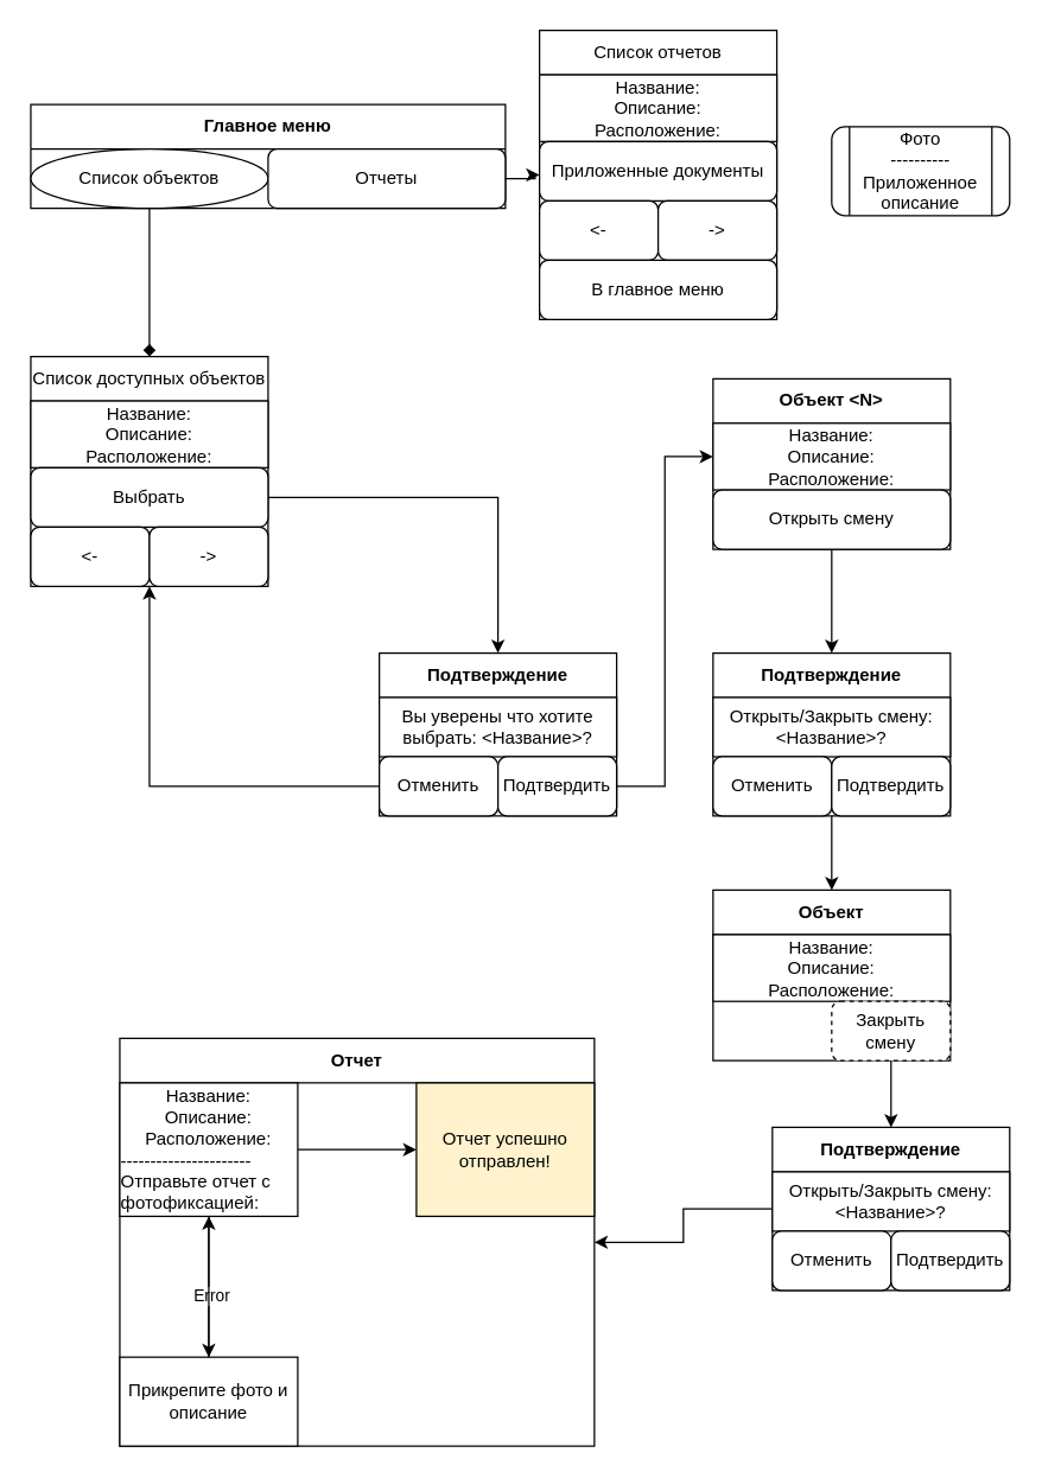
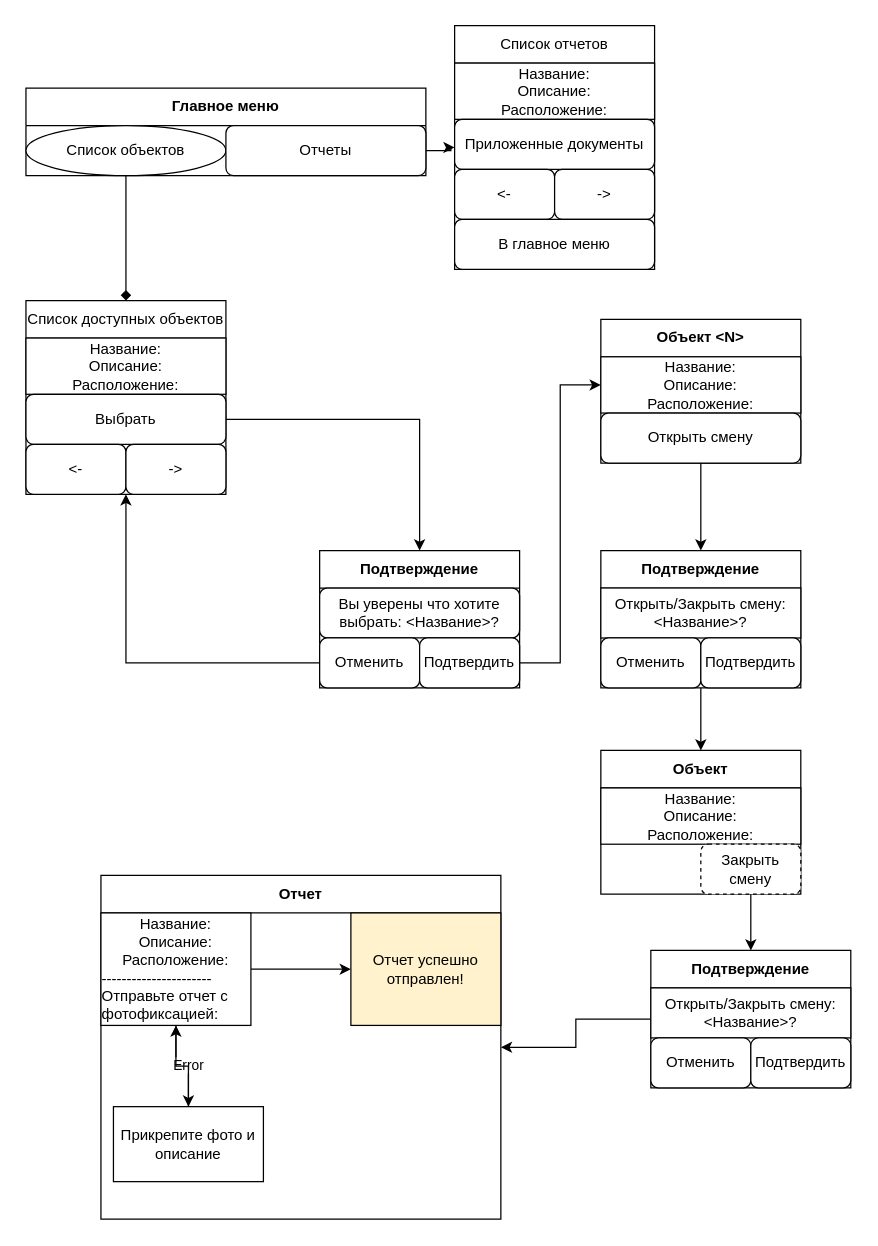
  <mxCell id="0" />
  <mxCell id="1" parent="0" />
  <mxCell id="2" value="Главное меню" style="swimlane;whiteSpace=wrap;html=1;startSize=30;" parent="1" vertex="1"><mxGeometry y="70" width="320" height="70" as="geometry" x="20"><mxRectangle x="30" y="80" width="120" height="30" as="alternateBounds" /></mxGeometry></mxCell>
  <mxCell id="3" value="Список объектов" style="ellipse;whiteSpace=wrap;html=1;" parent="2" vertex="1"><mxGeometry y="30" width="160" height="40" as="geometry" /></mxCell>
  <mxCell id="4" value="Отчеты&lt;span style=&quot;color: rgba(0, 0, 0, 0); font-family: monospace; font-size: 0px; text-align: start; text-wrap: nowrap;&quot;&gt;%3CmxGraphModel%3E%3Croot%3E%3CmxCell%20id%3D%220%22%2F%3E%3CmxCell%20id%3D%221%22%20parent%3D%220%22%2F%3E%3CmxCell%20id%3D%222%22%20value%3D%22%22%20style%3D%22endArrow%3Dnone%3Bhtml%3D1%3Brounded%3D0%3BexitX%3D0%3BexitY%3D0.75%3BexitDx%3D0%3BexitDy%3D0%3BentryX%3D1%3BentryY%3D0.75%3BentryDx%3D0%3BentryDy%3D0%3B%22%20edge%3D%221%22%20parent%3D%221%22%3E%3CmxGeometry%20width%3D%2250%22%20height%3D%2250%22%20relative%3D%221%22%20as%3D%22geometry%22%3E%3CmxPoint%20x%3D%22200%22%20y%3D%22540%22%20as%3D%22sourcePoint%22%2F%3E%3CmxPoint%20x%3D%22490%22%20y%3D%22540%22%20as%3D%22targetPoint%22%2F%3E%3C%2FmxGeometry%3E%3C%2FmxCell%3E%3C%2Froot%3E%3C%2FmxGraphModel%3E&lt;/span&gt;" style="rounded=1;whiteSpace=wrap;html=1;" parent="2" vertex="1"><mxGeometry x="160" y="30" width="160" height="40" as="geometry" /></mxCell>
  <mxCell id="5" value="Список доступных объектов" style="swimlane;fontStyle=0;childLayout=stackLayout;horizontal=1;startSize=30;horizontalStack=0;resizeParent=1;resizeParentMax=0;resizeLast=0;collapsible=1;marginBottom=0;whiteSpace=wrap;html=1;" parent="1" vertex="1"><mxGeometry y="240" width="160" height="155" as="geometry" x="20" /></mxCell>
  <mxCell id="6" value="Название:&lt;div&gt;Описание:&lt;/div&gt;&lt;div&gt;Расположение:&lt;/div&gt;" style="rounded=0;whiteSpace=wrap;html=1;" parent="5" vertex="1"><mxGeometry y="30" width="160" height="45" as="geometry" /></mxCell>
  <mxCell id="7" value="Выбрать" style="rounded=1;whiteSpace=wrap;html=1;" parent="5" vertex="1"><mxGeometry y="75" width="160" height="40" as="geometry" /></mxCell>
  <mxCell id="8" value="" style="group" parent="5" vertex="1" connectable="0"><mxGeometry y="115" width="160" height="40" as="geometry" /></mxCell>
  <mxCell id="9" value="&amp;lt;-" style="rounded=1;whiteSpace=wrap;html=1;" parent="8" vertex="1"><mxGeometry width="80" height="40" as="geometry" /></mxCell>
  <mxCell id="10" value="-&amp;gt;" style="rounded=1;whiteSpace=wrap;html=1;" parent="8" vertex="1"><mxGeometry x="80" width="80" height="40" as="geometry" /></mxCell>
  <mxCell id="11" style="edgeStyle=orthogonalEdgeStyle;rounded=0;orthogonalLoop=1;jettySize=auto;html=1;entryX=0.5;entryY=0;entryDx=0;entryDy=0;endArrow=diamond;" parent="1" source="3" target="5" edge="1"><mxGeometry relative="1" as="geometry" /></mxCell>
  <mxCell id="12" value="Подтверждение" style="swimlane;whiteSpace=wrap;html=1;startSize=30;" parent="1" vertex="1"><mxGeometry x="255" y="440" width="160" height="110" as="geometry"><mxRectangle x="265" y="450" width="130" height="30" as="alternateBounds" /></mxGeometry></mxCell>
- <mxCell id="13" value="Вы уверены что хотите выбрать: &amp;lt;Название&amp;gt;?" style="whiteSpace=wrap;html=1;rounded=0;" parent="12" vertex="1"><mxGeometry y="30" width="160" height="40" as="geometry" /></mxCell>
+ <mxCell id="13" value="Вы уверены что хотите выбрать: &amp;lt;Название&amp;gt;?" style="whiteSpace=wrap;html=1;rounded=1;" parent="12" vertex="1"><mxGeometry y="30" width="160" height="40" as="geometry" /></mxCell>
  <mxCell id="14" value="Отменить" style="rounded=1;whiteSpace=wrap;html=1;" parent="12" vertex="1"><mxGeometry y="70" width="80" height="40" as="geometry" /></mxCell>
  <mxCell id="15" value="Подтвердить" style="rounded=1;whiteSpace=wrap;html=1;" parent="12" vertex="1"><mxGeometry x="80" y="70" width="80" height="40" as="geometry" /></mxCell>
  <mxCell id="16" style="edgeStyle=orthogonalEdgeStyle;rounded=0;orthogonalLoop=1;jettySize=auto;html=1;" parent="1" source="14" target="5" edge="1"><mxGeometry relative="1" as="geometry" /></mxCell>
  <mxCell id="17" value="Объект &amp;lt;N&amp;gt;" style="swimlane;whiteSpace=wrap;html=1;startSize=30;" parent="1" vertex="1"><mxGeometry x="480" y="255" width="160" height="115" as="geometry"><mxRectangle x="490" y="265" width="80" height="30" as="alternateBounds" /></mxGeometry></mxCell>
  <mxCell id="18" value="Название:&lt;div&gt;Описание:&lt;/div&gt;&lt;div&gt;Расположение:&lt;/div&gt;" style="rounded=0;whiteSpace=wrap;html=1;" parent="17" vertex="1"><mxGeometry y="30" width="160" height="45" as="geometry" /></mxCell>
  <mxCell id="19" value="Открыть смену" style="rounded=1;whiteSpace=wrap;html=1;" parent="17" vertex="1"><mxGeometry y="75" width="160" height="40" as="geometry" /></mxCell>
  <mxCell id="20" style="edgeStyle=orthogonalEdgeStyle;rounded=0;orthogonalLoop=1;jettySize=auto;html=1;entryX=0.5;entryY=0;entryDx=0;entryDy=0;" parent="1" source="21" target="26" edge="1"><mxGeometry relative="1" as="geometry" /></mxCell>
  <mxCell id="21" value="Подтверждение" style="swimlane;whiteSpace=wrap;html=1;startSize=30;" parent="1" vertex="1"><mxGeometry x="480" y="440" width="160" height="110" as="geometry"><mxRectangle x="490" y="450" width="130" height="30" as="alternateBounds" /></mxGeometry></mxCell>
  <mxCell id="22" value="Открыть/Закрыть смену: &amp;lt;Название&amp;gt;?" style="whiteSpace=wrap;html=1;rounded=0;" parent="21" vertex="1"><mxGeometry y="30" width="160" height="40" as="geometry" /></mxCell>
  <mxCell id="23" value="Отменить" style="rounded=1;whiteSpace=wrap;html=1;" parent="21" vertex="1"><mxGeometry y="70" width="80" height="40" as="geometry" /></mxCell>
  <mxCell id="24" value="Подтвердить" style="rounded=1;whiteSpace=wrap;html=1;" parent="21" vertex="1"><mxGeometry x="80" y="70" width="80" height="40" as="geometry" /></mxCell>
  <mxCell id="25" value="" style="edgeStyle=orthogonalEdgeStyle;rounded=0;orthogonalLoop=1;jettySize=auto;html=1;entryX=0.5;entryY=0;entryDx=0;entryDy=0;" parent="1" source="19" target="21" edge="1"><mxGeometry relative="1" as="geometry" /></mxCell>
  <mxCell id="26" value="Объект" style="swimlane;whiteSpace=wrap;html=1;startSize=30;" parent="1" vertex="1"><mxGeometry x="480" y="600" width="160" height="115" as="geometry"><mxRectangle x="490" y="610" width="80" height="30" as="alternateBounds" /></mxGeometry></mxCell>
  <mxCell id="27" value="Название:&lt;div&gt;Описание:&lt;/div&gt;&lt;div&gt;Расположение:&lt;/div&gt;" style="rounded=0;whiteSpace=wrap;html=1;" parent="26" vertex="1"><mxGeometry y="30" width="160" height="45" as="geometry" /></mxCell>
  <mxCell id="28" value="Закрыть смену" style="rounded=1;whiteSpace=wrap;html=1;dashed=1;" parent="26" vertex="1"><mxGeometry x="80" y="75" width="80" height="40" as="geometry" /></mxCell>
  <mxCell id="29" value="Отчет" style="swimlane;whiteSpace=wrap;html=1;startSize=30;" parent="1" vertex="1"><mxGeometry x="80" y="700" width="320" height="275" as="geometry"><mxRectangle x="90" y="710" width="80" height="30" as="alternateBounds" /></mxGeometry></mxCell>
  <mxCell id="30" value="" style="edgeStyle=orthogonalEdgeStyle;rounded=0;orthogonalLoop=1;jettySize=auto;html=1;" parent="29" source="33" target="35" edge="1"><mxGeometry relative="1" as="geometry" /></mxCell>
  <mxCell id="31" value="Error" style="edgeLabel;html=1;align=center;verticalAlign=middle;resizable=0;points=[];" parent="30" vertex="1" connectable="0"><mxGeometry x="0.121" y="1" relative="1" as="geometry"><mxPoint as="offset" /></mxGeometry></mxCell>
  <mxCell id="32" value="" style="edgeStyle=orthogonalEdgeStyle;rounded=0;orthogonalLoop=1;jettySize=auto;html=1;" parent="29" source="33" target="36" edge="1"><mxGeometry relative="1" as="geometry" /></mxCell>
  <mxCell id="33" value="Название:&lt;div&gt;Описание:&lt;/div&gt;&lt;div&gt;Расположение:&lt;/div&gt;&lt;div style=&quot;text-align: left;&quot;&gt;----------------------&lt;/div&gt;&lt;div style=&quot;text-align: left;&quot;&gt;Отправьте отчет с фотофиксацией:&lt;/div&gt;" style="rounded=0;whiteSpace=wrap;html=1;" parent="29" vertex="1"><mxGeometry y="30" width="120" height="90" as="geometry" /></mxCell>
  <mxCell id="34" style="edgeStyle=orthogonalEdgeStyle;rounded=0;orthogonalLoop=1;jettySize=auto;html=1;" parent="29" source="35" target="33" edge="1"><mxGeometry relative="1" as="geometry" /></mxCell>
- <mxCell id="35" value="Прикрепите фото и описание" style="rounded=0;whiteSpace=wrap;html=1;" parent="29" vertex="1"><mxGeometry y="215" width="120" height="60" as="geometry" /></mxCell>
+ <mxCell id="35" value="Прикрепите фото и описание" style="rounded=0;whiteSpace=wrap;html=1;" parent="29" vertex="1"><mxGeometry x="10" y="185" width="120" height="60" as="geometry" /></mxCell>
  <mxCell id="36" value="Отчет успешно отправлен!" style="whiteSpace=wrap;html=1;rounded=0;fillColor=#fff2cc;" parent="29" vertex="1"><mxGeometry x="200" y="30" width="120" height="90" as="geometry" /></mxCell>
  <mxCell id="37" style="edgeStyle=orthogonalEdgeStyle;rounded=0;orthogonalLoop=1;jettySize=auto;html=1;" parent="1" source="38" target="29" edge="1"><mxGeometry relative="1" as="geometry" /></mxCell>
  <mxCell id="38" value="Подтверждение" style="swimlane;whiteSpace=wrap;html=1;startSize=30;" parent="1" vertex="1"><mxGeometry x="520" y="760" width="160" height="110" as="geometry"><mxRectangle x="490" y="450" width="130" height="30" as="alternateBounds" /></mxGeometry></mxCell>
  <mxCell id="39" value="Открыть/Закрыть смену: &amp;lt;Название&amp;gt;?" style="whiteSpace=wrap;html=1;rounded=0;" parent="38" vertex="1"><mxGeometry y="30" width="160" height="40" as="geometry" /></mxCell>
  <mxCell id="40" value="Отменить" style="rounded=1;whiteSpace=wrap;html=1;" parent="38" vertex="1"><mxGeometry y="70" width="80" height="40" as="geometry" /></mxCell>
  <mxCell id="41" value="Подтвердить" style="rounded=1;whiteSpace=wrap;html=1;" parent="38" vertex="1"><mxGeometry x="80" y="70" width="80" height="40" as="geometry" /></mxCell>
  <mxCell id="42" style="edgeStyle=orthogonalEdgeStyle;rounded=0;orthogonalLoop=1;jettySize=auto;html=1;entryX=0.5;entryY=0;entryDx=0;entryDy=0;" parent="1" source="28" target="38" edge="1"><mxGeometry relative="1" as="geometry" /></mxCell>
  <mxCell id="43" style="edgeStyle=orthogonalEdgeStyle;rounded=0;orthogonalLoop=1;jettySize=auto;html=1;entryX=0;entryY=0.5;entryDx=0;entryDy=0;" parent="1" source="15" target="18" edge="1"><mxGeometry relative="1" as="geometry" /></mxCell>
  <mxCell id="44" value="Список отчетов" style="swimlane;fontStyle=0;childLayout=stackLayout;horizontal=1;startSize=30;horizontalStack=0;resizeParent=1;resizeParentMax=0;resizeLast=0;collapsible=1;marginBottom=0;whiteSpace=wrap;html=1;" parent="1" vertex="1"><mxGeometry x="363" y="20" width="160" height="195" as="geometry"><mxRectangle x="425" y="50" width="130" height="30" as="alternateBounds" /></mxGeometry></mxCell>
  <mxCell id="45" value="Название:&lt;div&gt;Описание:&lt;/div&gt;&lt;div&gt;Расположение:&lt;/div&gt;" style="rounded=0;whiteSpace=wrap;html=1;" parent="44" vertex="1"><mxGeometry y="30" width="160" height="45" as="geometry" /></mxCell>
  <mxCell id="46" value="Приложенные документы" style="rounded=1;whiteSpace=wrap;html=1;" parent="44" vertex="1"><mxGeometry y="75" width="160" height="40" as="geometry" /></mxCell>
  <mxCell id="47" value="" style="group" parent="44" vertex="1" connectable="0"><mxGeometry y="115" width="160" height="40" as="geometry" /></mxCell>
  <mxCell id="48" value="&amp;lt;-" style="rounded=1;whiteSpace=wrap;html=1;" parent="47" vertex="1"><mxGeometry width="80" height="40" as="geometry" /></mxCell>
  <mxCell id="49" value="-&amp;gt;" style="rounded=1;whiteSpace=wrap;html=1;" parent="47" vertex="1"><mxGeometry x="80" width="80" height="40" as="geometry" /></mxCell>
  <mxCell id="50" value="В главное меню" style="rounded=1;whiteSpace=wrap;html=1;" parent="44" vertex="1"><mxGeometry y="155" width="160" height="40" as="geometry" /></mxCell>
  <mxCell id="51" style="edgeStyle=orthogonalEdgeStyle;rounded=0;orthogonalLoop=1;jettySize=auto;html=1;entryX=0;entryY=0.5;entryDx=0;entryDy=0;" parent="1" source="4" target="44" edge="1"><mxGeometry relative="1" as="geometry" /></mxCell>
- <mxCell id="52" value="Фото&lt;div&gt;----------&lt;/div&gt;&lt;div&gt;Приложенное описание&lt;/div&gt;" style="shape=process;whiteSpace=wrap;html=1;backgroundOutline=1;rounded=1;" parent="1" vertex="1"><mxGeometry x="560" y="85" width="120" height="60" as="geometry" /></mxCell>
  <mxCell id="53" style="edgeStyle=orthogonalEdgeStyle;rounded=0;orthogonalLoop=1;jettySize=auto;html=1;" parent="1" source="7" target="12" edge="1"><mxGeometry relative="1" as="geometry" /></mxCell>
